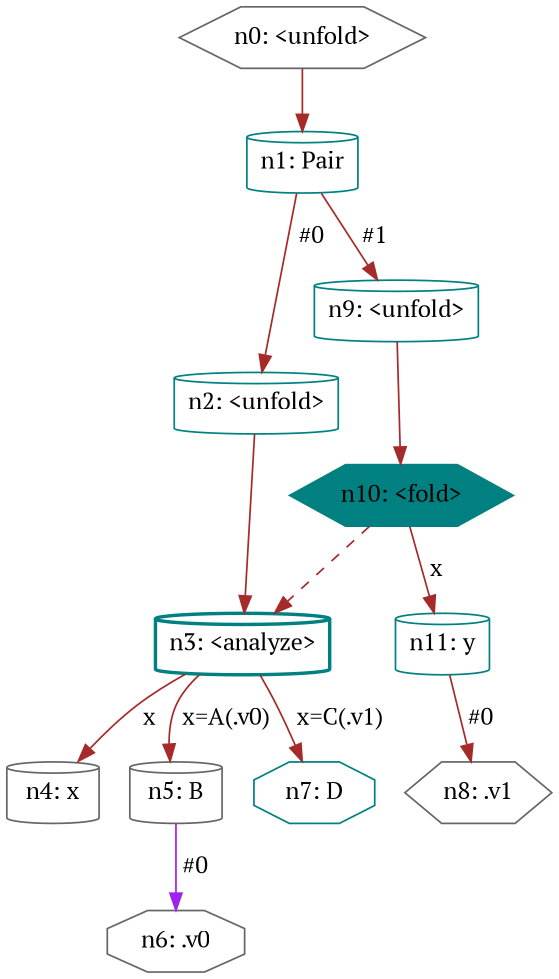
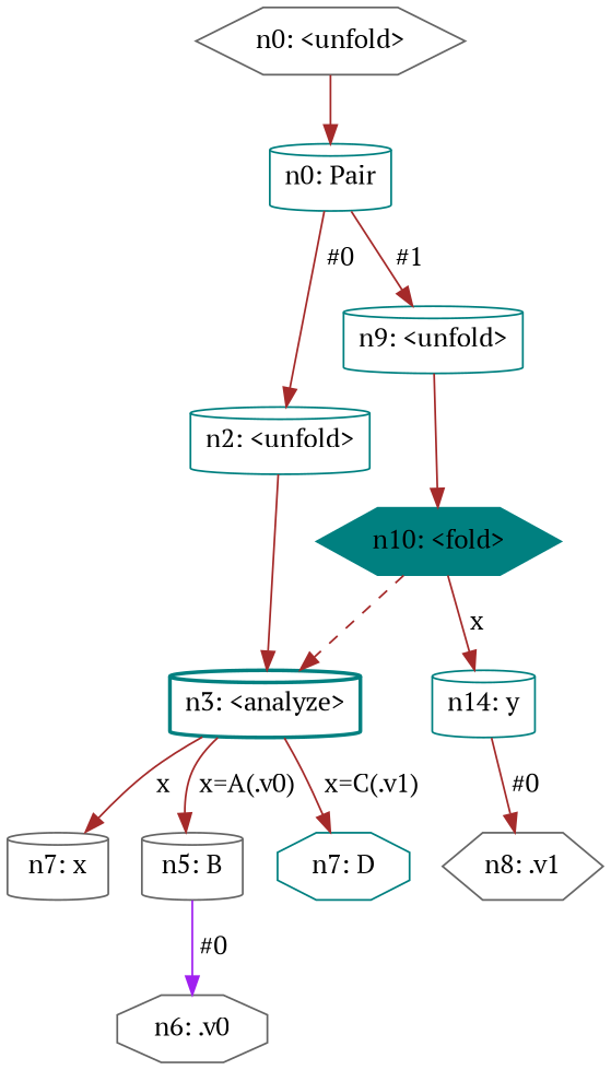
  digraph {
    fontname="PT Serif"
    node [color=teal fontname="PT Serif" shape=cylinder]
    edge [color=brown fontname="PT Serif"]
    n1 [color=gray40 label="n0: <unfold>" shape=hexagon]
-   n2 [label="n1: Pair"]
+   n2 [label="n0: Pair"]
    n3 [label="n2: <unfold>"]
    n4 [label="n9: <unfold>"]
    n5 [label="n3: <analyze>" style=bold]
    n6 [label="n10: <fold>" shape=hexagon style=filled]
-   n7 [color=gray40 label="n4: x"]
+   n7 [color=gray40 label="n7: x"]
    n8 [color=gray40 label="n5: B"]
    n9 [label="n7: D" shape=octagon]
    n10 [color=gray40 label="n6: .v0" shape=octagon]
    n11 [color=gray40 label="n8: .v1" shape=hexagon]
-   n12 [label="n11: y"]
+   n12 [label="n14: y"]
    n1 -> n2
    n2 -> n3 [label=" #0 "]
    n2 -> n4 [label=" #1 "]
    n3 -> n5
    n4 -> n6
    n5 -> n7 [label=" x "]
    n5 -> n8 [label=" x=A(.v0) "]
    n5 -> n9 [label=" x=C(.v1) "]
    n6 -> n5 [style=dashed]
    n6 -> n12 [label=" x "]
    n8 -> n10 [color=purple label=" #0 "]
    n12 -> n11 [label=" #0 "]
  }
